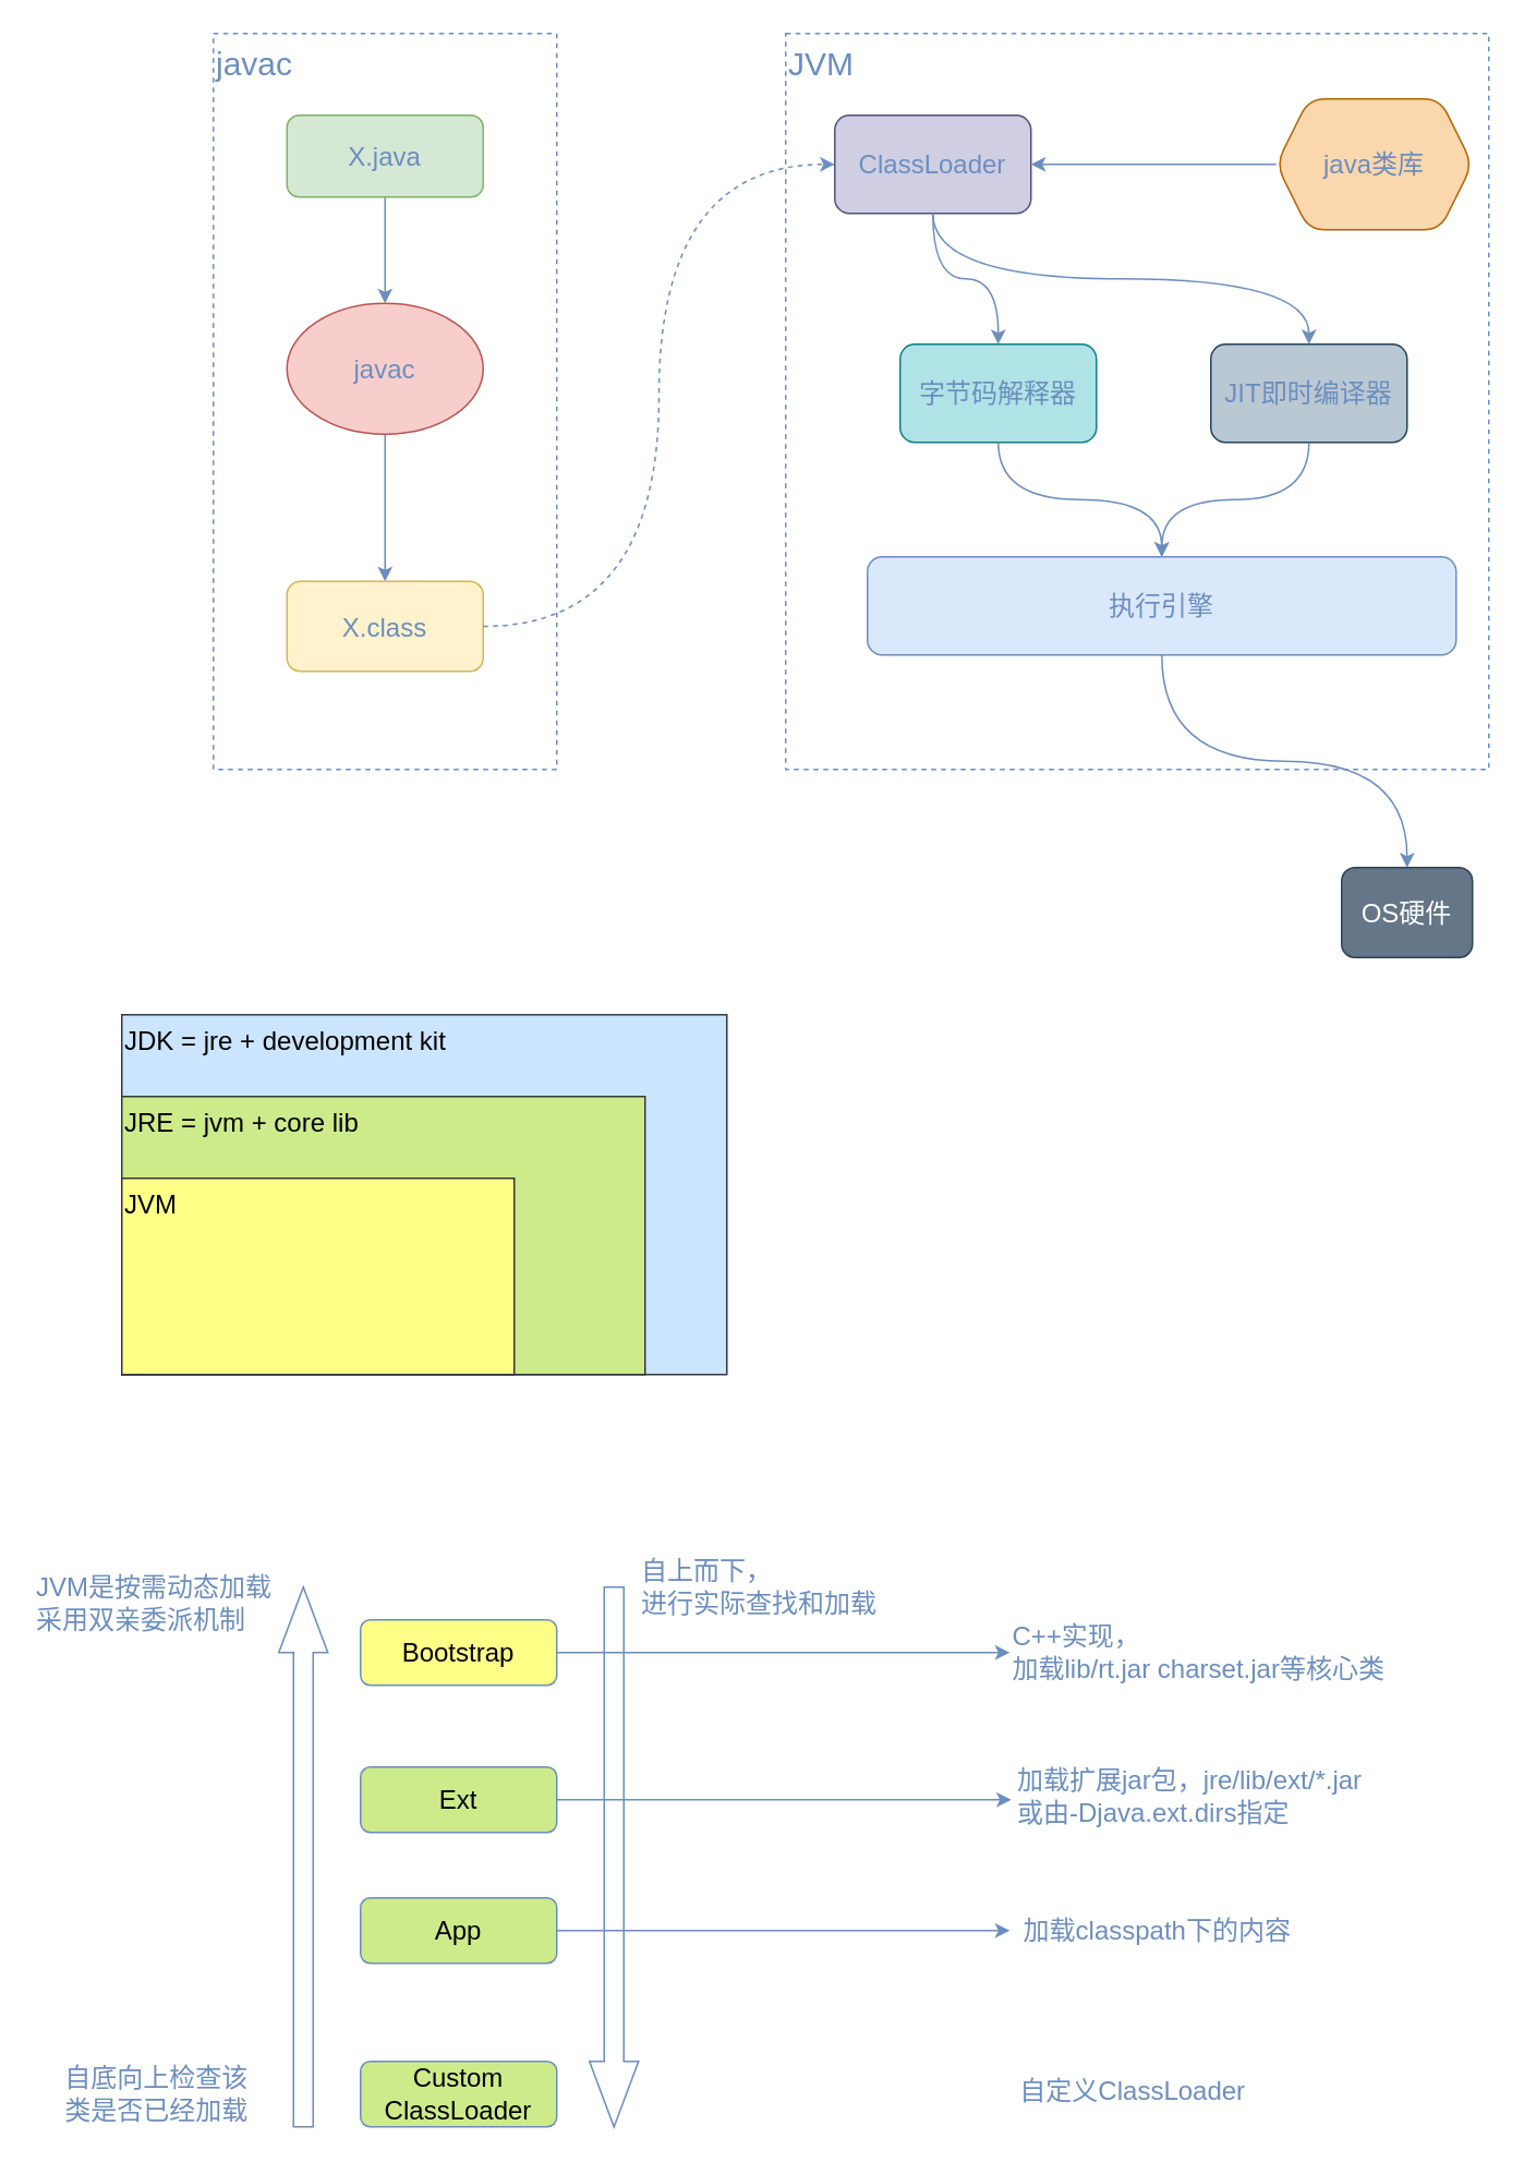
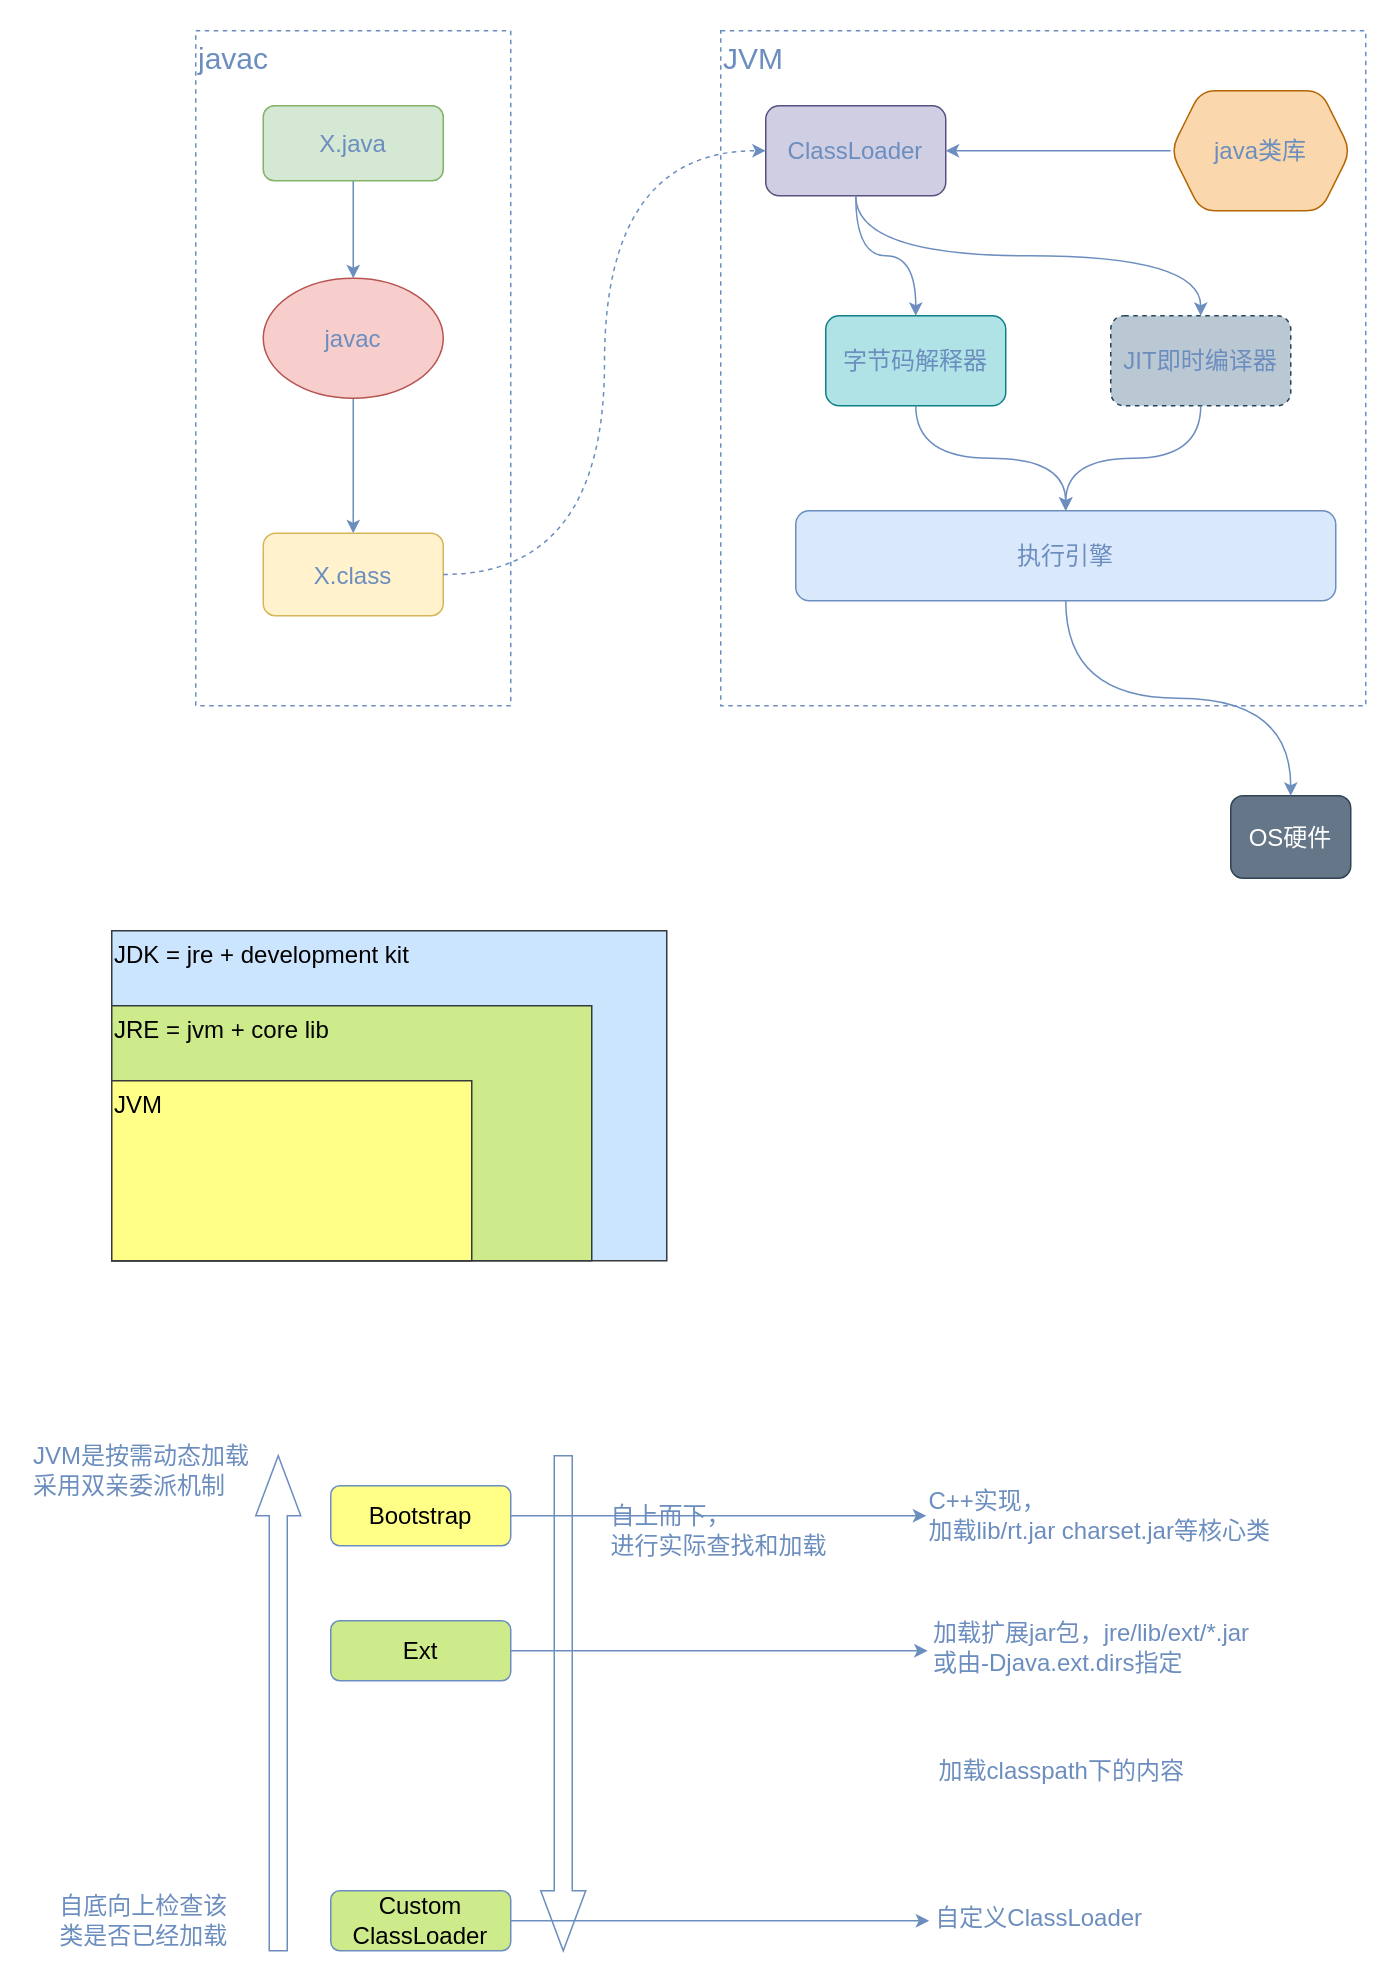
  <mxCell id="0" />
  <mxCell id="1" parent="0" />
  <mxCell id="2" value="javac" style="rounded=0;whiteSpace=wrap;html=1;fillColor=none;strokeColor=#6C8EBF;dashed=1;align=left;verticalAlign=top;fontSize=20;fontColor=#6C8EBF;" vertex="1" parent="1"><mxGeometry x="130" y="20" width="210" height="450" as="geometry" /></mxCell>
  <mxCell id="3" value="" style="edgeStyle=orthogonalEdgeStyle;rounded=0;orthogonalLoop=1;jettySize=auto;html=1;fontSize=16;strokeColor=#6C8EBF;fontColor=#6C8EBF;" edge="1" parent="1" source="4" target="6"><mxGeometry relative="1" as="geometry" /></mxCell>
  <mxCell id="4" value="X.java" style="rounded=1;whiteSpace=wrap;html=1;strokeColor=#82b366;fillColor=#d5e8d4;fontSize=16;align=center;fontColor=#6C8EBF;" vertex="1" parent="1"><mxGeometry x="175" y="70" width="120" height="50" as="geometry" /></mxCell>
  <mxCell id="5" value="" style="edgeStyle=orthogonalEdgeStyle;rounded=0;orthogonalLoop=1;jettySize=auto;html=1;fontSize=16;strokeColor=#6C8EBF;fontColor=#6C8EBF;" edge="1" parent="1" source="6" target="7"><mxGeometry relative="1" as="geometry" /></mxCell>
  <mxCell id="6" value="javac" style="ellipse;whiteSpace=wrap;html=1;rounded=1;fontSize=16;strokeColor=#b85450;fillColor=#f8cecc;fontColor=#6C8EBF;" vertex="1" parent="1"><mxGeometry x="175" y="185" width="120" height="80" as="geometry" /></mxCell>
  <mxCell id="7" value="X.class" style="whiteSpace=wrap;html=1;rounded=1;fontSize=16;strokeColor=#d6b656;fillColor=#fff2cc;fontColor=#6C8EBF;" vertex="1" parent="1"><mxGeometry x="175" y="355" width="120" height="55" as="geometry" /></mxCell>
  <mxCell id="8" value="JVM" style="rounded=0;whiteSpace=wrap;html=1;fillColor=none;strokeColor=#6C8EBF;dashed=1;align=left;verticalAlign=top;fontSize=20;fontColor=#6C8EBF;" vertex="1" parent="1"><mxGeometry x="480" y="20" width="430" height="450" as="geometry" /></mxCell>
  <mxCell id="9" value="ClassLoader" style="rounded=1;whiteSpace=wrap;html=1;strokeColor=#56517e;fillColor=#d0cee2;fontSize=16;align=center;fontColor=#6C8EBF;" vertex="1" parent="1"><mxGeometry x="510" y="70" width="120" height="60" as="geometry" /></mxCell>
  <mxCell id="10" value="" style="endArrow=classic;html=1;fontSize=16;entryX=0;entryY=0.5;entryDx=0;entryDy=0;edgeStyle=orthogonalEdgeStyle;curved=1;dashed=1;strokeColor=#6C8EBF;fontColor=#6C8EBF;" edge="1" parent="1" source="7" target="9"><mxGeometry width="50" height="50" relative="1" as="geometry"><mxPoint x="590" y="390" as="sourcePoint" /><mxPoint x="640" y="340" as="targetPoint" /></mxGeometry></mxCell>
  <mxCell id="11" value="java类库" style="shape=hexagon;perimeter=hexagonPerimeter2;whiteSpace=wrap;html=1;fixedSize=1;strokeColor=#b46504;fillColor=#fad7ac;fontSize=16;align=center;fontColor=#6C8EBF;rounded=1;" vertex="1" parent="1"><mxGeometry x="780" y="60" width="120" height="80" as="geometry" /></mxCell>
  <mxCell id="12" value="" style="endArrow=classic;html=1;strokeColor=#6C8EBF;fontSize=16;entryX=1;entryY=0.5;entryDx=0;entryDy=0;fontColor=#6C8EBF;edgeStyle=orthogonalEdgeStyle;curved=1;" edge="1" parent="1" source="11" target="9"><mxGeometry width="50" height="50" relative="1" as="geometry"><mxPoint x="710" y="220" as="sourcePoint" /><mxPoint x="760" y="170" as="targetPoint" /></mxGeometry></mxCell>
  <mxCell id="13" value="字节码解释器" style="rounded=1;whiteSpace=wrap;html=1;strokeColor=#0e8088;fillColor=#b0e3e6;fontSize=16;align=center;fontColor=#6C8EBF;" vertex="1" parent="1"><mxGeometry x="550" y="210" width="120" height="60" as="geometry" /></mxCell>
- <mxCell id="14" value="JIT即时编译器" style="rounded=1;whiteSpace=wrap;html=1;strokeColor=#23445d;fillColor=#bac8d3;fontSize=16;align=center;fontColor=#6C8EBF;" vertex="1" parent="1"><mxGeometry x="740" y="210" width="120" height="60" as="geometry" /></mxCell>
+ <mxCell id="14" value="JIT即时编译器" style="rounded=1;whiteSpace=wrap;html=1;strokeColor=#23445d;fillColor=#bac8d3;fontSize=16;align=center;fontColor=#6C8EBF;dashed=1;" vertex="1" parent="1"><mxGeometry x="740" y="210" width="120" height="60" as="geometry" /></mxCell>
  <mxCell id="15" value="" style="endArrow=classic;html=1;strokeColor=#6C8EBF;fontSize=16;exitX=0.5;exitY=1;exitDx=0;exitDy=0;fontColor=#6C8EBF;edgeStyle=orthogonalEdgeStyle;curved=1;" edge="1" parent="1" source="9" target="13"><mxGeometry width="50" height="50" relative="1" as="geometry"><mxPoint x="520" y="390" as="sourcePoint" /><mxPoint x="570" y="340" as="targetPoint" /></mxGeometry></mxCell>
  <mxCell id="16" value="" style="endArrow=classic;html=1;strokeColor=#6C8EBF;fontSize=16;exitX=0.5;exitY=1;exitDx=0;exitDy=0;entryX=0.5;entryY=0;entryDx=0;entryDy=0;fontColor=#6C8EBF;edgeStyle=orthogonalEdgeStyle;curved=1;" edge="1" parent="1" source="9" target="14"><mxGeometry width="50" height="50" relative="1" as="geometry"><mxPoint x="580" y="140" as="sourcePoint" /><mxPoint x="609.091" y="220" as="targetPoint" /></mxGeometry></mxCell>
  <mxCell id="17" value="执行引擎" style="rounded=1;whiteSpace=wrap;html=1;strokeColor=#6c8ebf;fillColor=#dae8fc;fontSize=16;align=center;fontColor=#6C8EBF;" vertex="1" parent="1"><mxGeometry x="530" y="340" width="360" height="60" as="geometry" /></mxCell>
  <mxCell id="18" value="" style="endArrow=classic;html=1;strokeColor=#6C8EBF;fontSize=16;exitX=0.5;exitY=1;exitDx=0;exitDy=0;fontColor=#6C8EBF;entryX=0.5;entryY=0;entryDx=0;entryDy=0;edgeStyle=orthogonalEdgeStyle;curved=1;" edge="1" parent="1" source="13" target="17"><mxGeometry width="50" height="50" relative="1" as="geometry"><mxPoint x="580" y="140" as="sourcePoint" /><mxPoint x="609.091" y="220" as="targetPoint" /></mxGeometry></mxCell>
  <mxCell id="19" value="" style="endArrow=classic;html=1;strokeColor=#6C8EBF;fontSize=16;exitX=0.5;exitY=1;exitDx=0;exitDy=0;fontColor=#6C8EBF;entryX=0.5;entryY=0;entryDx=0;entryDy=0;edgeStyle=orthogonalEdgeStyle;curved=1;" edge="1" parent="1" source="14" target="17"><mxGeometry width="50" height="50" relative="1" as="geometry"><mxPoint x="620" y="280" as="sourcePoint" /><mxPoint x="720" y="350" as="targetPoint" /></mxGeometry></mxCell>
  <mxCell id="20" value="OS硬件" style="whiteSpace=wrap;html=1;aspect=fixed;strokeColor=#314354;fillColor=#647687;fontSize=16;fontColor=#ffffff;align=center;rounded=1;" vertex="1" parent="1"><mxGeometry x="820" y="530" width="80" height="55" as="geometry" /></mxCell>
  <mxCell id="21" value="" style="endArrow=classic;html=1;strokeColor=#6C8EBF;fontSize=16;fontColor=#6C8EBF;entryX=0.5;entryY=0;entryDx=0;entryDy=0;edgeStyle=orthogonalEdgeStyle;curved=1;" edge="1" parent="1" source="17" target="20"><mxGeometry width="50" height="50" relative="1" as="geometry"><mxPoint x="810" y="280" as="sourcePoint" /><mxPoint x="720" y="350" as="targetPoint" /></mxGeometry></mxCell>
  <mxCell id="22" value="JDK = jre + development kit" style="rounded=0;whiteSpace=wrap;html=1;strokeColor=#36393d;fillColor=#cce5ff;fontSize=16;align=left;verticalAlign=top;" vertex="1" parent="1"><mxGeometry x="74" y="620" width="370" height="220" as="geometry" /></mxCell>
  <mxCell id="23" value="JRE = jvm + core lib" style="rounded=0;whiteSpace=wrap;html=1;strokeColor=#36393d;fillColor=#cdeb8b;fontSize=16;align=left;verticalAlign=top;" vertex="1" parent="1"><mxGeometry x="74" y="670" width="320" height="170" as="geometry" /></mxCell>
  <mxCell id="24" value="JVM" style="rounded=0;whiteSpace=wrap;html=1;strokeColor=#36393d;fillColor=#ffff88;fontSize=16;align=left;verticalAlign=top;" vertex="1" parent="1"><mxGeometry x="74" y="720" width="240" height="120" as="geometry" /></mxCell>
  <mxCell id="25" value="" style="edgeStyle=orthogonalEdgeStyle;curved=1;rounded=0;orthogonalLoop=1;jettySize=auto;html=1;strokeColor=#6C8EBF;fontSize=16;fontColor=#6C8EBF;" edge="1" parent="1" source="26" target="38"><mxGeometry relative="1" as="geometry"><mxPoint x="630" y="1010" as="targetPoint" /></mxGeometry></mxCell>
  <mxCell id="26" value="Bootstrap" style="rounded=1;whiteSpace=wrap;html=1;fillColor=#ffff88;fontSize=16;align=center;strokeColor=#6C8EBF;" vertex="1" parent="1"><mxGeometry x="220" y="990" width="120" height="40" as="geometry" /></mxCell>
  <mxCell id="27" value="" style="edgeStyle=orthogonalEdgeStyle;curved=1;rounded=0;orthogonalLoop=1;jettySize=auto;html=1;strokeColor=#6C8EBF;fontSize=16;fontColor=#6C8EBF;entryX=-0.009;entryY=0.55;entryDx=0;entryDy=0;entryPerimeter=0;" edge="1" parent="1" source="28" target="39"><mxGeometry relative="1" as="geometry"><mxPoint x="610" y="1100" as="targetPoint" /></mxGeometry></mxCell>
  <mxCell id="28" value="Ext" style="rounded=1;whiteSpace=wrap;html=1;fillColor=#cdeb8b;fontSize=16;align=center;strokeColor=#6C8EBF;" vertex="1" parent="1"><mxGeometry x="220" y="1080" width="120" height="40" as="geometry" /></mxCell>
- <mxCell id="29" value="" style="edgeStyle=orthogonalEdgeStyle;curved=1;rounded=0;orthogonalLoop=1;jettySize=auto;html=1;strokeColor=#6C8EBF;fontSize=16;fontColor=#6C8EBF;" edge="1" parent="1" source="30" target="40"><mxGeometry relative="1" as="geometry"><mxPoint x="610" y="1180" as="targetPoint" /></mxGeometry></mxCell>
- <mxCell id="30" value="App" style="rounded=1;whiteSpace=wrap;html=1;fillColor=#cdeb8b;fontSize=16;align=center;strokeColor=#6C8EBF;" vertex="1" parent="1"><mxGeometry x="220" y="1160" width="120" height="40" as="geometry" /></mxCell>
+ <mxCell id="31" value="" style="edgeStyle=orthogonalEdgeStyle;curved=1;rounded=0;orthogonalLoop=1;jettySize=auto;html=1;strokeColor=#6C8EBF;fontSize=16;fontColor=#6C8EBF;entryX=0.013;entryY=0.6;entryDx=0;entryDy=0;entryPerimeter=0;" edge="1" parent="1" source="32" target="41"><mxGeometry relative="1" as="geometry"><mxPoint x="630" y="1280" as="targetPoint" /></mxGeometry></mxCell>
  <mxCell id="32" value="Custom ClassLoader" style="rounded=1;whiteSpace=wrap;html=1;fillColor=#cdeb8b;fontSize=16;align=center;strokeColor=#6C8EBF;" vertex="1" parent="1"><mxGeometry x="220" y="1260" width="120" height="40" as="geometry" /></mxCell>
  <mxCell id="33" value="" style="html=1;shadow=0;dashed=0;align=center;verticalAlign=middle;shape=mxgraph.arrows2.arrow;dy=0.6;dx=40;direction=north;notch=0;rounded=1;strokeColor=#6C8EBF;fillColor=none;fontSize=16;fontColor=#6C8EBF;" vertex="1" parent="1"><mxGeometry x="170" y="970" width="30" height="330" as="geometry" /></mxCell>
  <mxCell id="34" value="JVM是按需动态加载&lt;br&gt;采用双亲委派机制" style="text;html=1;align=left;verticalAlign=middle;resizable=0;points=[];autosize=1;fontSize=16;fontColor=#6C8EBF;" vertex="1" parent="1"><mxGeometry x="20" y="960" width="160" height="40" as="geometry" /></mxCell>
  <mxCell id="35" value="自底向上检查该&lt;br&gt;类是否已经加载" style="text;html=1;align=center;verticalAlign=middle;resizable=0;points=[];autosize=1;fontSize=16;fontColor=#6C8EBF;" vertex="1" parent="1"><mxGeometry y="1260" width="130" height="40" as="geometry" x="30" /></mxCell>
  <mxCell id="36" value="" style="html=1;shadow=0;dashed=0;align=center;verticalAlign=middle;shape=mxgraph.arrows2.arrow;dy=0.6;dx=40;direction=north;notch=0;rounded=1;strokeColor=#6C8EBF;fillColor=none;fontSize=16;fontColor=#6C8EBF;rotation=-180;" vertex="1" parent="1"><mxGeometry x="360" y="970" width="30" height="330" as="geometry" /></mxCell>
- <mxCell id="37" value="自上而下，&lt;br&gt;进行实际查找和加载" style="text;html=1;align=left;verticalAlign=middle;resizable=0;points=[];autosize=1;fontSize=16;fontColor=#6C8EBF;" vertex="1" parent="1"><mxGeometry x="390" y="950" width="160" height="40" as="geometry" /></mxCell>
+ <mxCell id="37" value="自上而下，&lt;br&gt;进行实际查找和加载" style="text;html=1;align=left;verticalAlign=middle;resizable=0;points=[];autosize=1;fontSize=16;fontColor=#6C8EBF;" vertex="1" parent="1"><mxGeometry x="405" y="1000" width="160" height="40" as="geometry" /></mxCell>
  <mxCell id="38" value="C++实现，&lt;br&gt;加载lib/rt.jar charset.jar等核心类" style="text;html=1;align=left;verticalAlign=middle;resizable=0;points=[];autosize=1;fontSize=16;fontColor=#6C8EBF;" vertex="1" parent="1"><mxGeometry x="617" y="990" width="240" height="40" as="geometry" /></mxCell>
  <mxCell id="39" value="加载扩展jar包，jre/lib/ext/*.jar&lt;br&gt;或由-Djava.ext.dirs指定" style="text;html=1;align=left;verticalAlign=middle;resizable=0;points=[];autosize=1;fontSize=16;fontColor=#6C8EBF;" vertex="1" parent="1"><mxGeometry x="620" y="1078" width="230" height="40" as="geometry" /></mxCell>
  <mxCell id="40" value="加载classpath下的内容" style="text;html=1;align=center;verticalAlign=middle;resizable=0;points=[];autosize=1;fontSize=16;fontColor=#6C8EBF;" vertex="1" parent="1"><mxGeometry x="617" y="1170" width="180" height="20" as="geometry" /></mxCell>
  <mxCell id="41" value="自定义ClassLoader" style="text;html=1;align=center;verticalAlign=middle;resizable=0;points=[];autosize=1;fontSize=16;fontColor=#6C8EBF;" vertex="1" parent="1"><mxGeometry x="617" y="1268" width="150" height="20" as="geometry" /></mxCell>
